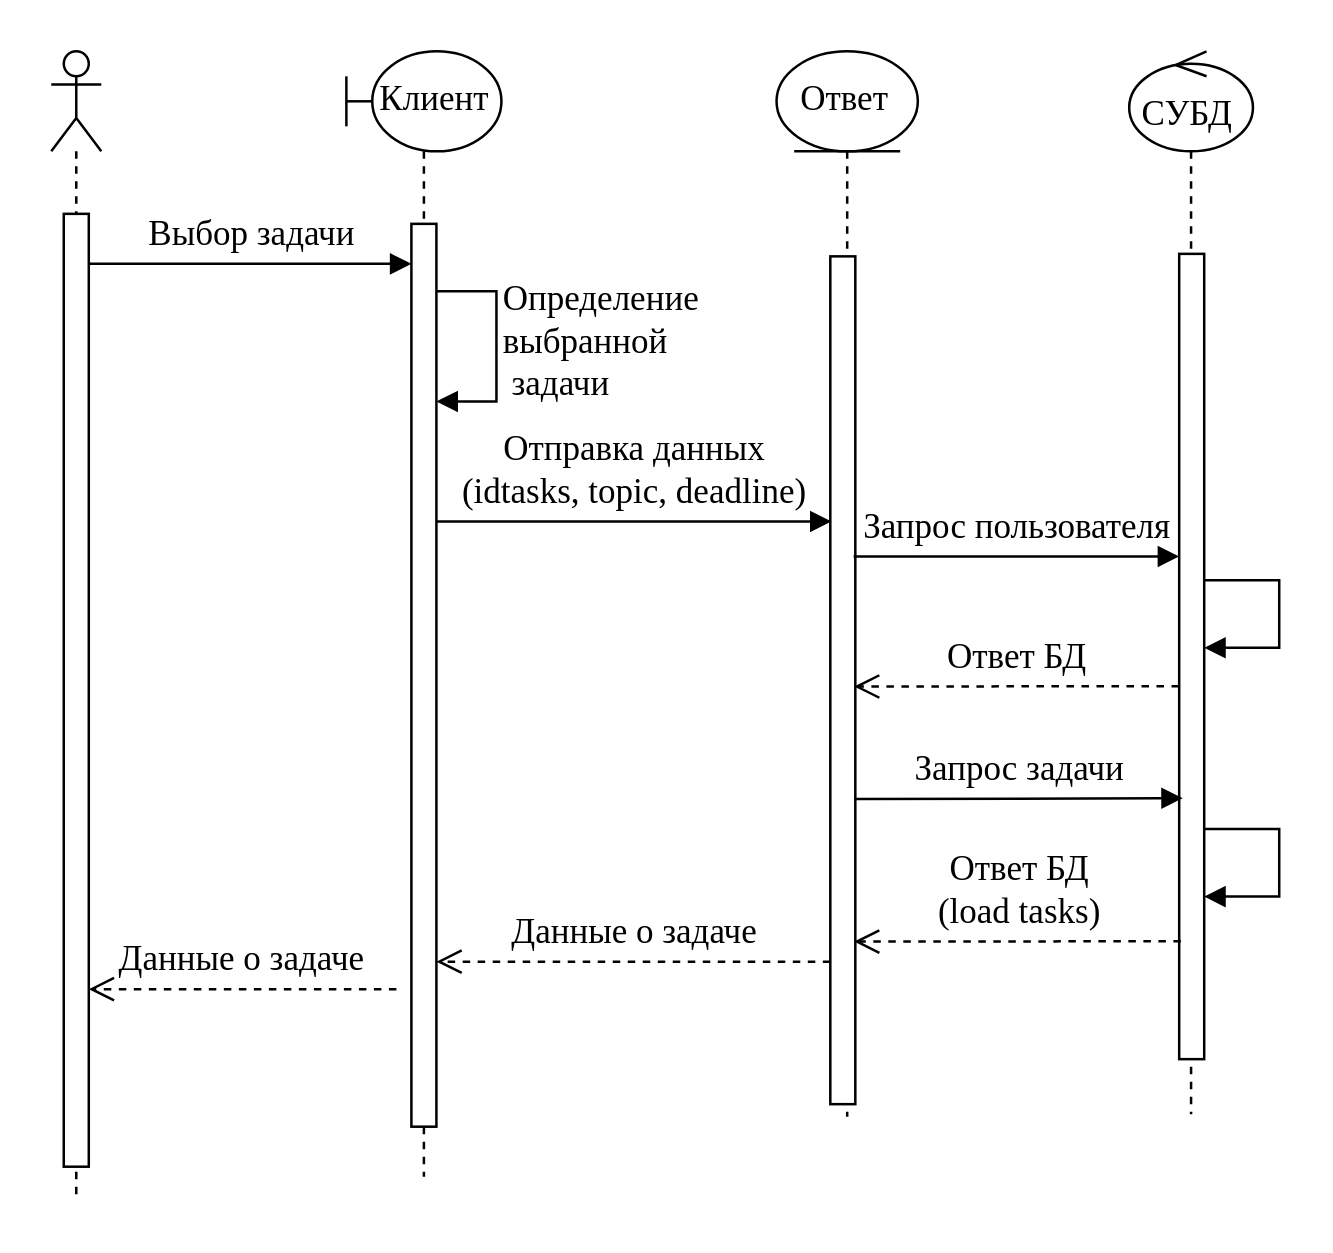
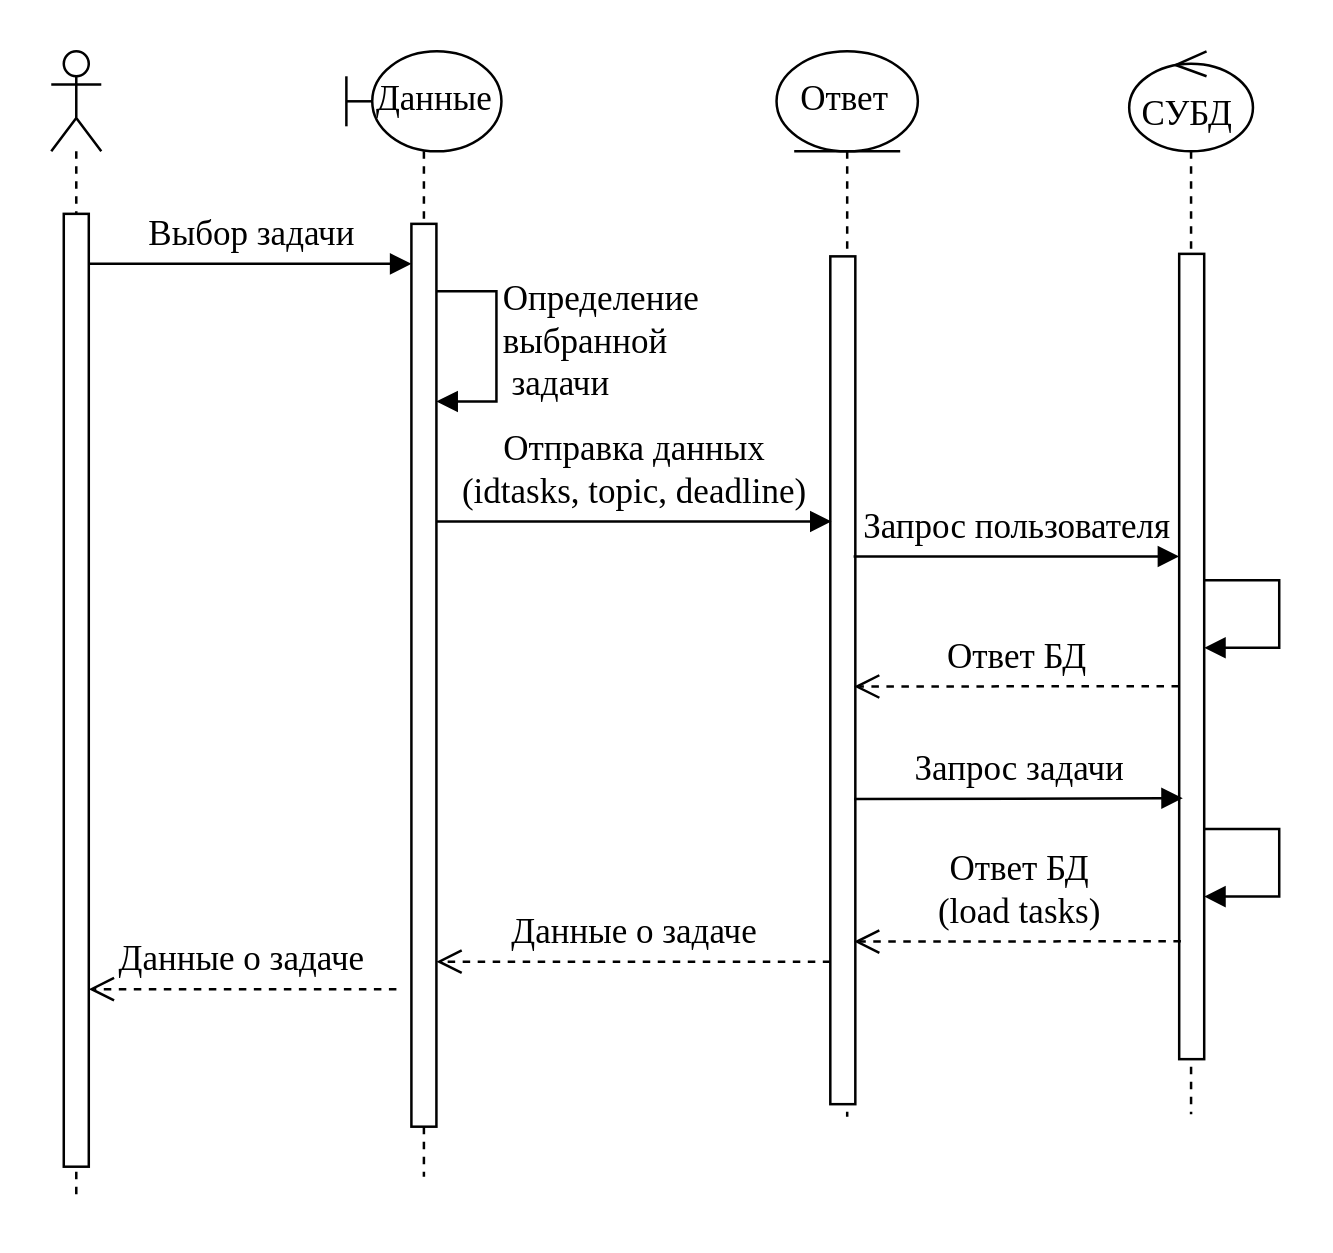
  <mxCell id="0" />
  <mxCell id="1" parent="0" />
  <mxCell id="2" value="" style="shape=umlLifeline;participant=umlActor;perimeter=lifelinePerimeter;whiteSpace=wrap;html=1;container=1;collapsible=0;recursiveResize=0;verticalAlign=top;spacingTop=36;outlineConnect=0;strokeColor=#000000;fillColor=#FFFFFF;" parent="1" vertex="1"><mxGeometry x="20" y="20" width="20" height="459" as="geometry" /></mxCell>
  <mxCell id="3" value="" style="html=1;points=[];perimeter=orthogonalPerimeter;strokeColor=#000000;fontFamily=Arial;fontColor=#000000;fillColor=#FFFFFF;" parent="2" vertex="1"><mxGeometry x="5" y="65" width="10" height="381" as="geometry" /></mxCell>
  <mxCell id="4" value="" style="shape=umlLifeline;participant=umlBoundary;perimeter=lifelinePerimeter;whiteSpace=wrap;html=1;container=1;collapsible=0;recursiveResize=0;verticalAlign=top;spacingTop=36;outlineConnect=0;strokeColor=#000000;fillColor=#FFFFFF;" parent="1" vertex="1"><mxGeometry x="138" y="20" width="62" height="450" as="geometry" /></mxCell>
  <mxCell id="5" value="" style="html=1;points=[];perimeter=orthogonalPerimeter;strokeColor=#000000;fontFamily=Arial;fontColor=#000000;fillColor=#FFFFFF;" parent="4" vertex="1"><mxGeometry x="26" y="69" width="10" height="361" as="geometry" /></mxCell>
- <mxCell id="6" value="Клиент" style="text;html=1;align=center;verticalAlign=middle;resizable=0;points=[];autosize=1;strokeColor=none;fillColor=none;fontSize=14;fontFamily=Times New Roman;fontColor=#000000;" parent="4" vertex="1"><mxGeometry x="4" y="5" width="62" height="29" as="geometry" /></mxCell>
+ <mxCell id="6" value="Данные" style="text;html=1;align=center;verticalAlign=middle;resizable=0;points=[];autosize=1;strokeColor=none;fillColor=none;fontSize=14;fontFamily=Times New Roman;fontColor=#000000;" parent="4" vertex="1"><mxGeometry x="4" y="5" width="62" height="29" as="geometry" /></mxCell>
  <mxCell id="7" value="" style="shape=umlLifeline;participant=umlEntity;perimeter=lifelinePerimeter;whiteSpace=wrap;html=1;container=1;collapsible=0;recursiveResize=0;verticalAlign=top;spacingTop=36;outlineConnect=0;strokeColor=#000000;fillColor=#FFFFFF;fontFamily=Times New Roman;fontSize=14;" parent="1" vertex="1"><mxGeometry x="310" y="20" width="56.5" height="426" as="geometry" /></mxCell>
  <mxCell id="8" value="" style="html=1;points=[];perimeter=orthogonalPerimeter;strokeColor=#000000;fontFamily=Arial;fontSize=7;fontColor=#000000;fillColor=#FFFFFF;" parent="7" vertex="1"><mxGeometry x="21.5" y="82" width="10" height="339" as="geometry" /></mxCell>
  <mxCell id="9" value="Ответ" style="text;html=1;align=center;verticalAlign=middle;resizable=0;points=[];autosize=1;strokeColor=none;fillColor=none;fontSize=14;fontFamily=Times New Roman;fontColor=#000000;" parent="7" vertex="1"><mxGeometry x="-3.5" y="5" width="60" height="29" as="geometry" /></mxCell>
  <mxCell id="10" value="" style="shape=umlLifeline;participant=umlControl;perimeter=lifelinePerimeter;whiteSpace=wrap;html=1;container=1;collapsible=0;recursiveResize=0;verticalAlign=top;spacingTop=36;outlineConnect=0;strokeColor=#000000;fillColor=#FFFFFF;fontFamily=Times New Roman;fontSize=14;" parent="1" vertex="1"><mxGeometry x="451" y="20" width="49.5" height="425" as="geometry" /></mxCell>
  <mxCell id="11" value="" style="html=1;points=[];perimeter=orthogonalPerimeter;strokeColor=#000000;fontFamily=Arial;fontSize=7;fontColor=#000000;fillColor=#FFFFFF;" parent="10" vertex="1"><mxGeometry x="20" y="81" width="10" height="322" as="geometry" /></mxCell>
  <mxCell id="12" value="СУБД" style="text;html=1;align=center;verticalAlign=middle;resizable=0;points=[];autosize=1;strokeColor=none;fillColor=none;fontSize=14;fontFamily=Times New Roman;fontColor=#000000;" parent="10" vertex="1"><mxGeometry x="-4.5" y="11" width="54" height="29" as="geometry" /></mxCell>
  <mxCell id="13" value="&lt;font style=&quot;font-size: 14px;&quot; face=&quot;Times New Roman&quot;&gt;Выбор задачи&lt;/font&gt;" style="html=1;verticalAlign=bottom;endArrow=block;fontFamily=Arial;fontColor=#000000;strokeColor=#000000;labelBackgroundColor=none;fontSize=7;" parent="1" target="5" edge="1"><mxGeometry width="80" relative="1" as="geometry"><mxPoint x="35" y="105" as="sourcePoint" /><mxPoint x="115" y="105" as="targetPoint" /></mxGeometry></mxCell>
  <mxCell id="14" value="Определение&lt;br style=&quot;font-size: 14px;&quot;&gt;выбранной&lt;br style=&quot;font-size: 14px;&quot;&gt;&amp;nbsp;задачи" style="edgeStyle=orthogonalEdgeStyle;align=left;spacingLeft=2;endArrow=block;rounded=0;labelBackgroundColor=none;strokeColor=#000000;fontFamily=Times New Roman;fontColor=#000000;spacing=1;html=1;fontSize=14;" parent="1" target="5" edge="1"><mxGeometry x="-0.032" relative="1" as="geometry"><mxPoint x="174" y="116" as="sourcePoint" /><Array as="points"><mxPoint x="198" y="116" /><mxPoint x="198" y="160" /></Array><mxPoint x="173" y="136" as="targetPoint" /><mxPoint as="offset" /></mxGeometry></mxCell>
  <mxCell id="15" value="Отправка данных&lt;br style=&quot;font-size: 14px;&quot;&gt;(idtasks, topic, deadline)" style="html=1;verticalAlign=bottom;endArrow=block;fontFamily=Times New Roman;fontColor=#000000;strokeColor=#000000;labelBackgroundColor=none;fontSize=14;" parent="1" edge="1"><mxGeometry width="80" relative="1" as="geometry"><mxPoint x="174" y="208" as="sourcePoint" /><mxPoint x="332" y="208" as="targetPoint" /></mxGeometry></mxCell>
  <mxCell id="16" value="Запрос пользователя" style="html=1;verticalAlign=bottom;endArrow=block;fontFamily=Times New Roman;fontColor=#000000;strokeColor=#000000;labelBackgroundColor=none;fontSize=14;exitX=0.932;exitY=0.354;exitDx=0;exitDy=0;exitPerimeter=0;" parent="1" source="8" target="11" edge="1"><mxGeometry width="80" relative="1" as="geometry"><mxPoint x="350" y="222" as="sourcePoint" /><mxPoint x="463" y="222" as="targetPoint" /></mxGeometry></mxCell>
  <mxCell id="17" value="Ответ БД" style="html=1;verticalAlign=bottom;endArrow=open;dashed=1;endSize=8;labelBackgroundColor=none;strokeColor=#000000;fontFamily=Times New Roman;fontSize=14;fontColor=#000000;exitX=-0.007;exitY=0.512;exitDx=0;exitDy=0;exitPerimeter=0;" parent="1" edge="1"><mxGeometry relative="1" as="geometry"><mxPoint x="470.93" y="273.864" as="sourcePoint" /><mxPoint x="341" y="274" as="targetPoint" /></mxGeometry></mxCell>
  <mxCell id="18" value="Запрос задачи" style="html=1;verticalAlign=bottom;endArrow=block;fontFamily=Times New Roman;fontColor=#000000;strokeColor=#000000;labelBackgroundColor=none;fontSize=14;entryX=0.144;entryY=0.676;entryDx=0;entryDy=0;entryPerimeter=0;" parent="1" target="11" edge="1"><mxGeometry width="80" relative="1" as="geometry"><mxPoint x="341" y="319" as="sourcePoint" /><mxPoint x="462" y="319" as="targetPoint" /></mxGeometry></mxCell>
  <mxCell id="19" value="Ответ БД&lt;br style=&quot;font-size: 14px;&quot;&gt;(load tasks)" style="html=1;verticalAlign=bottom;endArrow=open;dashed=1;endSize=8;labelBackgroundColor=none;strokeColor=#000000;fontFamily=Times New Roman;fontSize=14;fontColor=#000000;exitX=0.068;exitY=0.838;exitDx=0;exitDy=0;exitPerimeter=0;" parent="1" edge="1"><mxGeometry relative="1" as="geometry"><mxPoint x="471.68" y="375.836" as="sourcePoint" /><mxPoint x="341" y="376" as="targetPoint" /></mxGeometry></mxCell>
  <mxCell id="20" value="" style="edgeStyle=orthogonalEdgeStyle;align=left;spacingLeft=2;endArrow=block;rounded=0;labelBackgroundColor=none;strokeColor=#000000;fontFamily=Arial;fontColor=#000000;spacing=1;html=1;fontSize=7;" parent="1" edge="1"><mxGeometry x="-0.032" relative="1" as="geometry"><mxPoint x="481" y="231.5" as="sourcePoint" /><Array as="points"><mxPoint x="511" y="231.5" /><mxPoint x="511" y="258.5" /></Array><mxPoint x="481" y="258.5" as="targetPoint" /><mxPoint as="offset" /></mxGeometry></mxCell>
  <mxCell id="21" value="" style="edgeStyle=orthogonalEdgeStyle;align=left;spacingLeft=2;endArrow=block;rounded=0;labelBackgroundColor=none;strokeColor=#000000;fontFamily=Arial;fontColor=#000000;spacing=1;html=1;fontSize=7;" parent="1" edge="1"><mxGeometry x="-0.032" relative="1" as="geometry"><mxPoint x="481" y="331" as="sourcePoint" /><Array as="points"><mxPoint x="511" y="331" /><mxPoint x="511" y="358" /></Array><mxPoint x="481" y="358" as="targetPoint" /><mxPoint as="offset" /></mxGeometry></mxCell>
  <mxCell id="22" value="Данные о задаче" style="html=1;verticalAlign=bottom;endArrow=open;dashed=1;endSize=8;labelBackgroundColor=none;strokeColor=#000000;fontFamily=Times New Roman;fontSize=14;fontColor=#000000;" parent="1" source="8" edge="1"><mxGeometry relative="1" as="geometry"><mxPoint x="292" y="384" as="sourcePoint" /><mxPoint x="174" y="384" as="targetPoint" /></mxGeometry></mxCell>
  <mxCell id="23" value="Данные о задаче" style="html=1;verticalAlign=bottom;endArrow=open;dashed=1;endSize=8;labelBackgroundColor=none;strokeColor=#000000;fontFamily=Times New Roman;fontSize=14;fontColor=#000000;" parent="1" edge="1"><mxGeometry relative="1" as="geometry"><mxPoint x="158" y="395" as="sourcePoint" /><mxPoint x="35" y="395" as="targetPoint" /></mxGeometry></mxCell>
